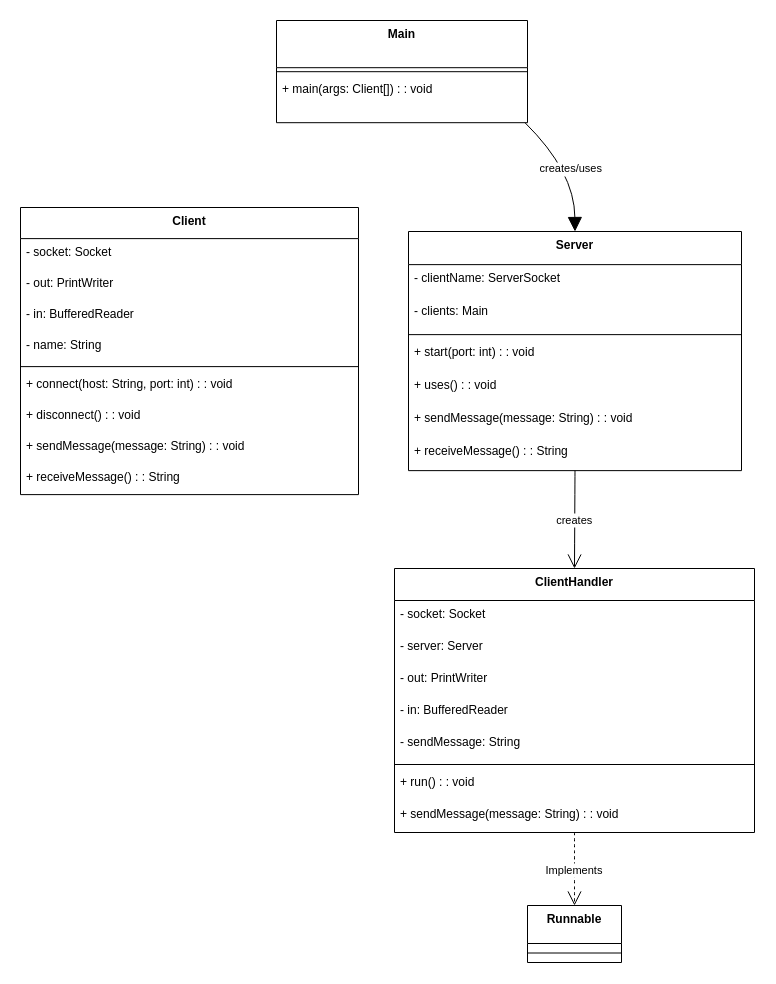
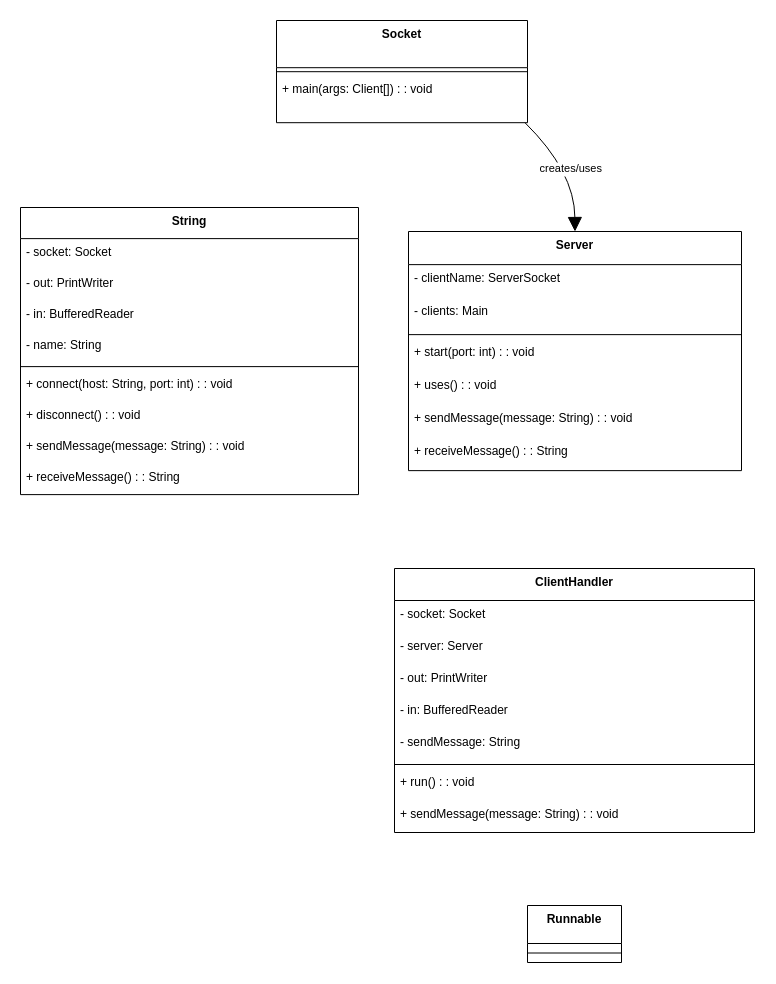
  <mxCell id="0" />
  <mxCell id="1" parent="0" />
- <mxCell id="2" value="Main" style="swimlane;fontStyle=1;align=center;verticalAlign=top;childLayout=stackLayout;horizontal=1;startSize=47.2;horizontalStack=0;resizeParent=1;resizeParentMax=0;resizeLast=0;collapsible=0;marginBottom=0;" parent="1" vertex="1"><mxGeometry x="276" y="20" width="251" height="102.2" as="geometry" /></mxCell>
+ <mxCell id="2" value="Socket" style="swimlane;fontStyle=1;align=center;verticalAlign=top;childLayout=stackLayout;horizontal=1;startSize=47.2;horizontalStack=0;resizeParent=1;resizeParentMax=0;resizeLast=0;collapsible=0;marginBottom=0;" parent="1" vertex="1"><mxGeometry x="276" y="20" width="251" height="102.2" as="geometry" /></mxCell>
  <mxCell id="3" style="line;strokeWidth=1;fillColor=none;align=left;verticalAlign=middle;spacingTop=-1;spacingLeft=3;spacingRight=3;rotatable=0;labelPosition=right;points=[];portConstraint=eastwest;strokeColor=inherit;" parent="2" vertex="1"><mxGeometry y="47.2" width="251" height="8" as="geometry" /></mxCell>
  <mxCell id="4" value="+ main(args: Client[]) : : void" style="text;strokeColor=none;fillColor=none;align=left;verticalAlign=top;spacingLeft=4;spacingRight=4;overflow=hidden;rotatable=0;points=[[0,0.5],[1,0.5]];portConstraint=eastwest;" parent="2" vertex="1"><mxGeometry y="55.2" width="251" height="47" as="geometry" /></mxCell>
- <mxCell id="5" value="Client" style="swimlane;fontStyle=1;align=center;verticalAlign=top;childLayout=stackLayout;horizontal=1;startSize=31.111;horizontalStack=0;resizeParent=1;resizeParentMax=0;resizeLast=0;collapsible=0;marginBottom=0;" parent="1" vertex="1"><mxGeometry x="20" y="207" width="338" height="287.111" as="geometry" /></mxCell>
+ <mxCell id="5" value="String" style="swimlane;fontStyle=1;align=center;verticalAlign=top;childLayout=stackLayout;horizontal=1;startSize=31.111;horizontalStack=0;resizeParent=1;resizeParentMax=0;resizeLast=0;collapsible=0;marginBottom=0;" parent="1" vertex="1"><mxGeometry x="20" y="207" width="338" height="287.111" as="geometry" /></mxCell>
  <mxCell id="6" value="- socket: Socket" style="text;strokeColor=none;fillColor=none;align=left;verticalAlign=top;spacingLeft=4;spacingRight=4;overflow=hidden;rotatable=0;points=[[0,0.5],[1,0.5]];portConstraint=eastwest;" parent="5" vertex="1"><mxGeometry y="31.111" width="338" height="31" as="geometry" /></mxCell>
  <mxCell id="7" value="- out: PrintWriter" style="text;strokeColor=none;fillColor=none;align=left;verticalAlign=top;spacingLeft=4;spacingRight=4;overflow=hidden;rotatable=0;points=[[0,0.5],[1,0.5]];portConstraint=eastwest;" parent="5" vertex="1"><mxGeometry y="62.111" width="338" height="31" as="geometry" /></mxCell>
  <mxCell id="8" value="- in: BufferedReader" style="text;strokeColor=none;fillColor=none;align=left;verticalAlign=top;spacingLeft=4;spacingRight=4;overflow=hidden;rotatable=0;points=[[0,0.5],[1,0.5]];portConstraint=eastwest;" parent="5" vertex="1"><mxGeometry y="93.111" width="338" height="31" as="geometry" /></mxCell>
  <mxCell id="9" value="- name: String" style="text;strokeColor=none;fillColor=none;align=left;verticalAlign=top;spacingLeft=4;spacingRight=4;overflow=hidden;rotatable=0;points=[[0,0.5],[1,0.5]];portConstraint=eastwest;" parent="5" vertex="1"><mxGeometry y="124.111" width="338" height="31" as="geometry" /></mxCell>
  <mxCell id="10" style="line;strokeWidth=1;fillColor=none;align=left;verticalAlign=middle;spacingTop=-1;spacingLeft=3;spacingRight=3;rotatable=0;labelPosition=right;points=[];portConstraint=eastwest;strokeColor=inherit;" parent="5" vertex="1"><mxGeometry y="155.111" width="338" height="8" as="geometry" /></mxCell>
  <mxCell id="11" value="+ connect(host: String, port: int) : : void" style="text;strokeColor=none;fillColor=none;align=left;verticalAlign=top;spacingLeft=4;spacingRight=4;overflow=hidden;rotatable=0;points=[[0,0.5],[1,0.5]];portConstraint=eastwest;" parent="5" vertex="1"><mxGeometry y="163.111" width="338" height="31" as="geometry" /></mxCell>
  <mxCell id="12" value="+ disconnect() : : void" style="text;strokeColor=none;fillColor=none;align=left;verticalAlign=top;spacingLeft=4;spacingRight=4;overflow=hidden;rotatable=0;points=[[0,0.5],[1,0.5]];portConstraint=eastwest;" parent="5" vertex="1"><mxGeometry y="194.111" width="338" height="31" as="geometry" /></mxCell>
  <mxCell id="13" value="+ sendMessage(message: String) : : void" style="text;strokeColor=none;fillColor=none;align=left;verticalAlign=top;spacingLeft=4;spacingRight=4;overflow=hidden;rotatable=0;points=[[0,0.5],[1,0.5]];portConstraint=eastwest;" parent="5" vertex="1"><mxGeometry y="225.111" width="338" height="31" as="geometry" /></mxCell>
  <mxCell id="14" value="+ receiveMessage() : : String" style="text;strokeColor=none;fillColor=none;align=left;verticalAlign=top;spacingLeft=4;spacingRight=4;overflow=hidden;rotatable=0;points=[[0,0.5],[1,0.5]];portConstraint=eastwest;" parent="5" vertex="1"><mxGeometry y="256.111" width="338" height="31" as="geometry" /></mxCell>
  <mxCell id="15" value="Server" style="swimlane;fontStyle=1;align=center;verticalAlign=top;childLayout=stackLayout;horizontal=1;startSize=33.143;horizontalStack=0;resizeParent=1;resizeParentMax=0;resizeLast=0;collapsible=0;marginBottom=0;" parent="1" vertex="1"><mxGeometry x="408" y="231" width="333" height="239.143" as="geometry" /></mxCell>
  <mxCell id="16" value="- clientName: ServerSocket" style="text;strokeColor=none;fillColor=none;align=left;verticalAlign=top;spacingLeft=4;spacingRight=4;overflow=hidden;rotatable=0;points=[[0,0.5],[1,0.5]];portConstraint=eastwest;" parent="15" vertex="1"><mxGeometry y="33.143" width="333" height="33" as="geometry" /></mxCell>
  <mxCell id="17" value="- clients: Main" style="text;strokeColor=none;fillColor=none;align=left;verticalAlign=top;spacingLeft=4;spacingRight=4;overflow=hidden;rotatable=0;points=[[0,0.5],[1,0.5]];portConstraint=eastwest;" parent="15" vertex="1"><mxGeometry y="66.143" width="333" height="33" as="geometry" /></mxCell>
  <mxCell id="18" style="line;strokeWidth=1;fillColor=none;align=left;verticalAlign=middle;spacingTop=-1;spacingLeft=3;spacingRight=3;rotatable=0;labelPosition=right;points=[];portConstraint=eastwest;strokeColor=inherit;" parent="15" vertex="1"><mxGeometry y="99.143" width="333" height="8" as="geometry" /></mxCell>
  <mxCell id="19" value="+ start(port: int) : : void" style="text;strokeColor=none;fillColor=none;align=left;verticalAlign=top;spacingLeft=4;spacingRight=4;overflow=hidden;rotatable=0;points=[[0,0.5],[1,0.5]];portConstraint=eastwest;" parent="15" vertex="1"><mxGeometry y="107.143" width="333" height="33" as="geometry" /></mxCell>
  <mxCell id="20" value="+ uses() : : void" style="text;strokeColor=none;fillColor=none;align=left;verticalAlign=top;spacingLeft=4;spacingRight=4;overflow=hidden;rotatable=0;points=[[0,0.5],[1,0.5]];portConstraint=eastwest;" parent="15" vertex="1"><mxGeometry y="140.143" width="333" height="33" as="geometry" /></mxCell>
  <mxCell id="21" value="+ sendMessage(message: String) : : void" style="text;strokeColor=none;fillColor=none;align=left;verticalAlign=top;spacingLeft=4;spacingRight=4;overflow=hidden;rotatable=0;points=[[0,0.5],[1,0.5]];portConstraint=eastwest;" parent="15" vertex="1"><mxGeometry y="173.143" width="333" height="33" as="geometry" /></mxCell>
  <mxCell id="22" value="+ receiveMessage() : : String" style="text;strokeColor=none;fillColor=none;align=left;verticalAlign=top;spacingLeft=4;spacingRight=4;overflow=hidden;rotatable=0;points=[[0,0.5],[1,0.5]];portConstraint=eastwest;" parent="15" vertex="1"><mxGeometry y="206.143" width="333" height="33" as="geometry" /></mxCell>
  <mxCell id="23" value="ClientHandler" style="swimlane;fontStyle=1;align=center;verticalAlign=top;childLayout=stackLayout;horizontal=1;startSize=32;horizontalStack=0;resizeParent=1;resizeParentMax=0;resizeLast=0;collapsible=0;marginBottom=0;" parent="1" vertex="1"><mxGeometry x="394" y="568" width="360" height="264" as="geometry" /></mxCell>
  <mxCell id="24" value="- socket: Socket" style="text;strokeColor=none;fillColor=none;align=left;verticalAlign=top;spacingLeft=4;spacingRight=4;overflow=hidden;rotatable=0;points=[[0,0.5],[1,0.5]];portConstraint=eastwest;" parent="23" vertex="1"><mxGeometry y="32" width="360" height="32" as="geometry" /></mxCell>
  <mxCell id="25" value="- server: Server" style="text;strokeColor=none;fillColor=none;align=left;verticalAlign=top;spacingLeft=4;spacingRight=4;overflow=hidden;rotatable=0;points=[[0,0.5],[1,0.5]];portConstraint=eastwest;" parent="23" vertex="1"><mxGeometry y="64" width="360" height="32" as="geometry" /></mxCell>
  <mxCell id="26" value="- out: PrintWriter" style="text;strokeColor=none;fillColor=none;align=left;verticalAlign=top;spacingLeft=4;spacingRight=4;overflow=hidden;rotatable=0;points=[[0,0.5],[1,0.5]];portConstraint=eastwest;" parent="23" vertex="1"><mxGeometry y="96" width="360" height="32" as="geometry" /></mxCell>
  <mxCell id="27" value="- in: BufferedReader" style="text;strokeColor=none;fillColor=none;align=left;verticalAlign=top;spacingLeft=4;spacingRight=4;overflow=hidden;rotatable=0;points=[[0,0.5],[1,0.5]];portConstraint=eastwest;" parent="23" vertex="1"><mxGeometry y="128" width="360" height="32" as="geometry" /></mxCell>
  <mxCell id="28" value="- sendMessage: String" style="text;strokeColor=none;fillColor=none;align=left;verticalAlign=top;spacingLeft=4;spacingRight=4;overflow=hidden;rotatable=0;points=[[0,0.5],[1,0.5]];portConstraint=eastwest;" parent="23" vertex="1"><mxGeometry y="160" width="360" height="32" as="geometry" /></mxCell>
  <mxCell id="29" style="line;strokeWidth=1;fillColor=none;align=left;verticalAlign=middle;spacingTop=-1;spacingLeft=3;spacingRight=3;rotatable=0;labelPosition=right;points=[];portConstraint=eastwest;strokeColor=inherit;" parent="23" vertex="1"><mxGeometry y="192" width="360" height="8" as="geometry" /></mxCell>
  <mxCell id="30" value="+ run() : : void" style="text;strokeColor=none;fillColor=none;align=left;verticalAlign=top;spacingLeft=4;spacingRight=4;overflow=hidden;rotatable=0;points=[[0,0.5],[1,0.5]];portConstraint=eastwest;" parent="23" vertex="1"><mxGeometry y="200" width="360" height="32" as="geometry" /></mxCell>
  <mxCell id="31" value="+ sendMessage(message: String) : : void" style="text;strokeColor=none;fillColor=none;align=left;verticalAlign=top;spacingLeft=4;spacingRight=4;overflow=hidden;rotatable=0;points=[[0,0.5],[1,0.5]];portConstraint=eastwest;" parent="23" vertex="1"><mxGeometry y="232" width="360" height="32" as="geometry" /></mxCell>
  <mxCell id="32" value="Runnable" style="swimlane;fontStyle=1;align=center;verticalAlign=top;childLayout=stackLayout;horizontal=1;startSize=38;horizontalStack=0;resizeParent=1;resizeParentMax=0;resizeLast=0;collapsible=0;marginBottom=0;" parent="1" vertex="1"><mxGeometry x="527" y="905" width="94" height="57" as="geometry" /></mxCell>
  <mxCell id="33" style="line;strokeWidth=1;fillColor=none;align=left;verticalAlign=middle;spacingTop=-1;spacingLeft=3;spacingRight=3;rotatable=0;labelPosition=right;points=[];portConstraint=eastwest;strokeColor=inherit;" parent="32" vertex="1"><mxGeometry y="38" width="94" height="19" as="geometry" /></mxCell>
  <mxCell id="34" value="creates/uses" style="curved=1;startArrow=none;endArrow=block;endSize=12;exitX=0.99;exitY=1;entryX=0.5;entryY=0;" parent="1" source="2" target="15" edge="1"><mxGeometry relative="1" as="geometry"><Array as="points"><mxPoint x="574" y="171" /></Array></mxGeometry></mxCell>
- <mxCell id="35" value="creates" style="curved=1;startArrow=none;endArrow=open;endSize=12;exitX=0.5;exitY=1;entryX=0.5;entryY=0;" parent="1" source="15" target="23" edge="1"><mxGeometry relative="1" as="geometry"><Array as="points" /></mxGeometry></mxCell>
- <mxCell id="36" value="Implements" style="curved=1;dashed=1;startArrow=none;endArrow=open;endSize=12;exitX=0.5;exitY=1;entryX=0.5;entryY=0;" parent="1" source="23" target="32" edge="1"><mxGeometry relative="1" as="geometry"><Array as="points" /></mxGeometry></mxCell>
